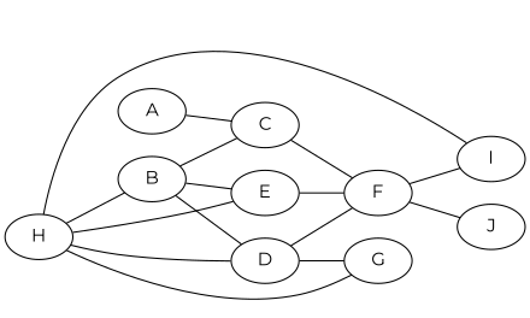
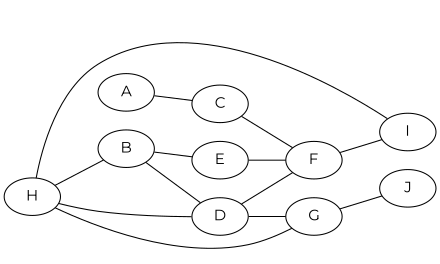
  graph {
    fontname=Montserrat
    rankdir=LR
    node [fontname=Montserrat]
    edge [fontname=Montserrat]
    A [index=0]
    C [index=2]
    B [index=1]
    D [index=3]
    E [index=4]
    F [index=5]
    G [index=6]
    H [index=7]
    I [index=8]
    J [index=9]
    A -- C
    C -- F
-   B -- C
    B -- D
    B -- E
    D -- F
    D -- G
    D -- H
    E -- F
-   E -- H
    F -- I
-   F -- J
+   G -- J
    G -- H
    H -- B
    H -- I
  }
